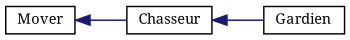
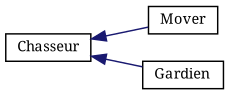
  digraph {
    fontname="Noto Serif"
    rankdir=LR
    node [color=black fillcolor=white fontname="Noto Serif" fontsize=10 shape=record style=filled]
    edge [color=midnightblue dir=back fontname="Noto Serif" fontsize=10 labelfontname=Helvetica labelfontsize=10 style=solid]
    n1 [height=0.2 label=Mover width=0.4]
    n2 [height=0.2 label=Chasseur width=0.4]
    n3 [height=0.2 label=Gardien width=0.4]
-   n1 -> n2
+   n2 -> n1
    n2 -> n3
  }
